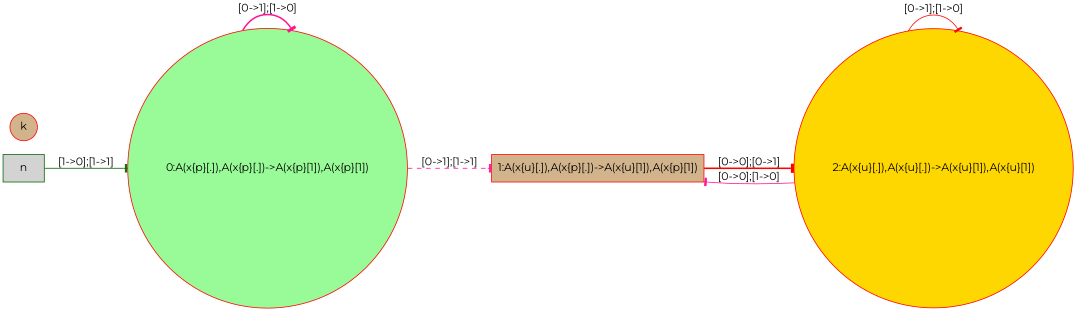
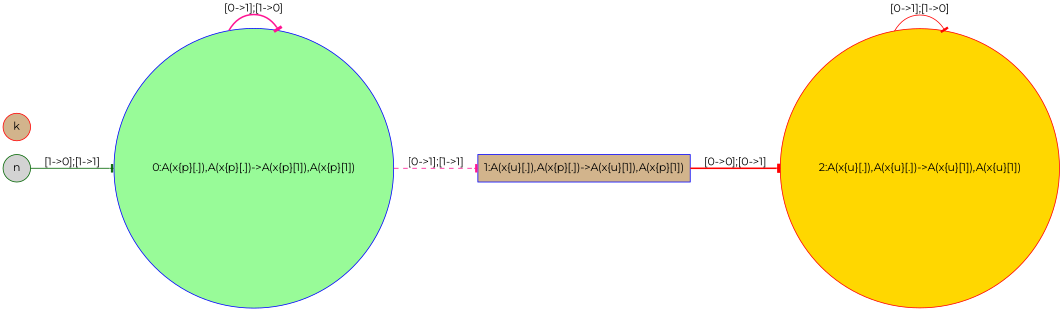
  digraph {
    fontname=Montserrat
    rankdir=LR
    node [color=blue fillcolor=tan fontname=Montserrat shape=circle style=filled]
    edge [arrowhead=tee color=deeppink fontname=Montserrat style=solid]
-   "0:A(x{p}[.]),A(x{p}[.])->A(x{p}[1]),A(x{p}[1])" [color=red fillcolor=palegreen]
-   "1:A(x{u}[.]),A(x{p}[.])->A(x{u}[1]),A(x{p}[1])" [color=red shape=box]
+   "0:A(x{p}[.]),A(x{p}[.])->A(x{p}[1]),A(x{p}[1])" [fillcolor=palegreen]
+   "1:A(x{u}[.]),A(x{p}[.])->A(x{u}[1]),A(x{p}[1])" [shape=box]
    "2:A(x{u}[.]),A(x{u}[.])->A(x{u}[1]),A(x{u}[1])" [color=red fillcolor=gold]
    k [color=red]
-   n [color=darkgreen fillcolor=lightgrey shape=box]
+   n [color=darkgreen fillcolor=lightgrey]
    "0:A(x{p}[.]),A(x{p}[.])->A(x{p}[1]),A(x{p}[1])" -> "0:A(x{p}[.]),A(x{p}[.])->A(x{p}[1]),A(x{p}[1])" [label="[0->1];[1->0]" style=bold]
    "0:A(x{p}[.]),A(x{p}[.])->A(x{p}[1]),A(x{p}[1])" -> "1:A(x{u}[.]),A(x{p}[.])->A(x{u}[1]),A(x{p}[1])" [label="[0->1];[1->1]" style=dashed]
    "1:A(x{u}[.]),A(x{p}[.])->A(x{u}[1]),A(x{p}[1])" -> "2:A(x{u}[.]),A(x{u}[.])->A(x{u}[1]),A(x{u}[1])" [color=red label="[0->0];[0->1]" style=bold]
-   "2:A(x{u}[.]),A(x{u}[.])->A(x{u}[1]),A(x{u}[1])" -> "1:A(x{u}[.]),A(x{p}[.])->A(x{u}[1]),A(x{p}[1])" [label="[0->0];[1->0]"]
    "2:A(x{u}[.]),A(x{u}[.])->A(x{u}[1]),A(x{u}[1])" -> "2:A(x{u}[.]),A(x{u}[.])->A(x{u}[1]),A(x{u}[1])" [color=red label="[0->1];[1->0]"]
    n -> "0:A(x{p}[.]),A(x{p}[.])->A(x{p}[1]),A(x{p}[1])" [color=darkgreen label="[1->0];[1->1]"]
  }
